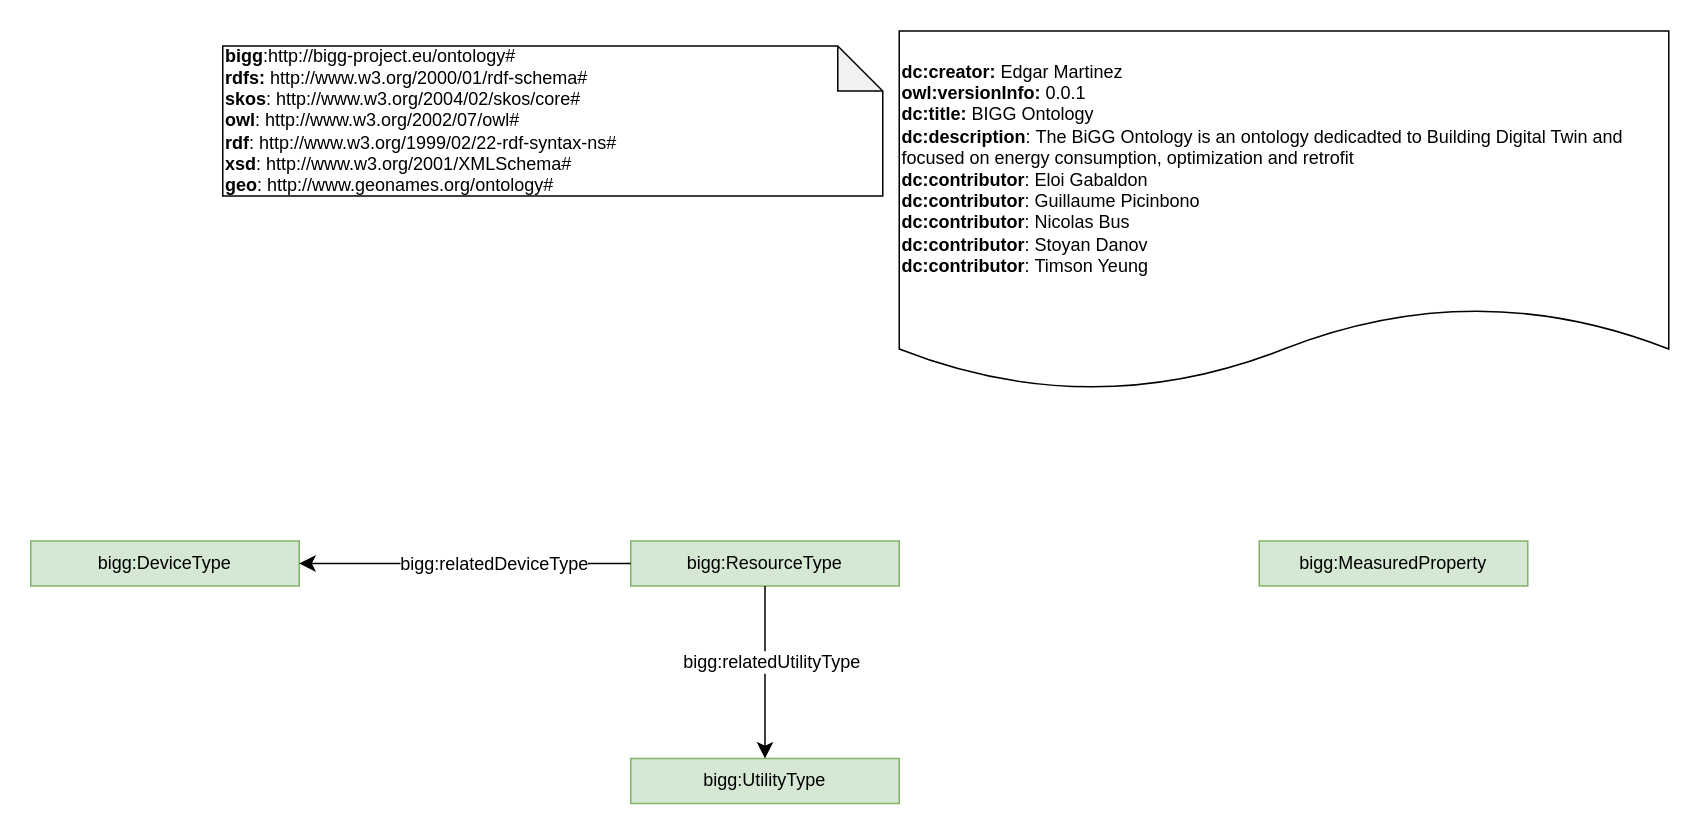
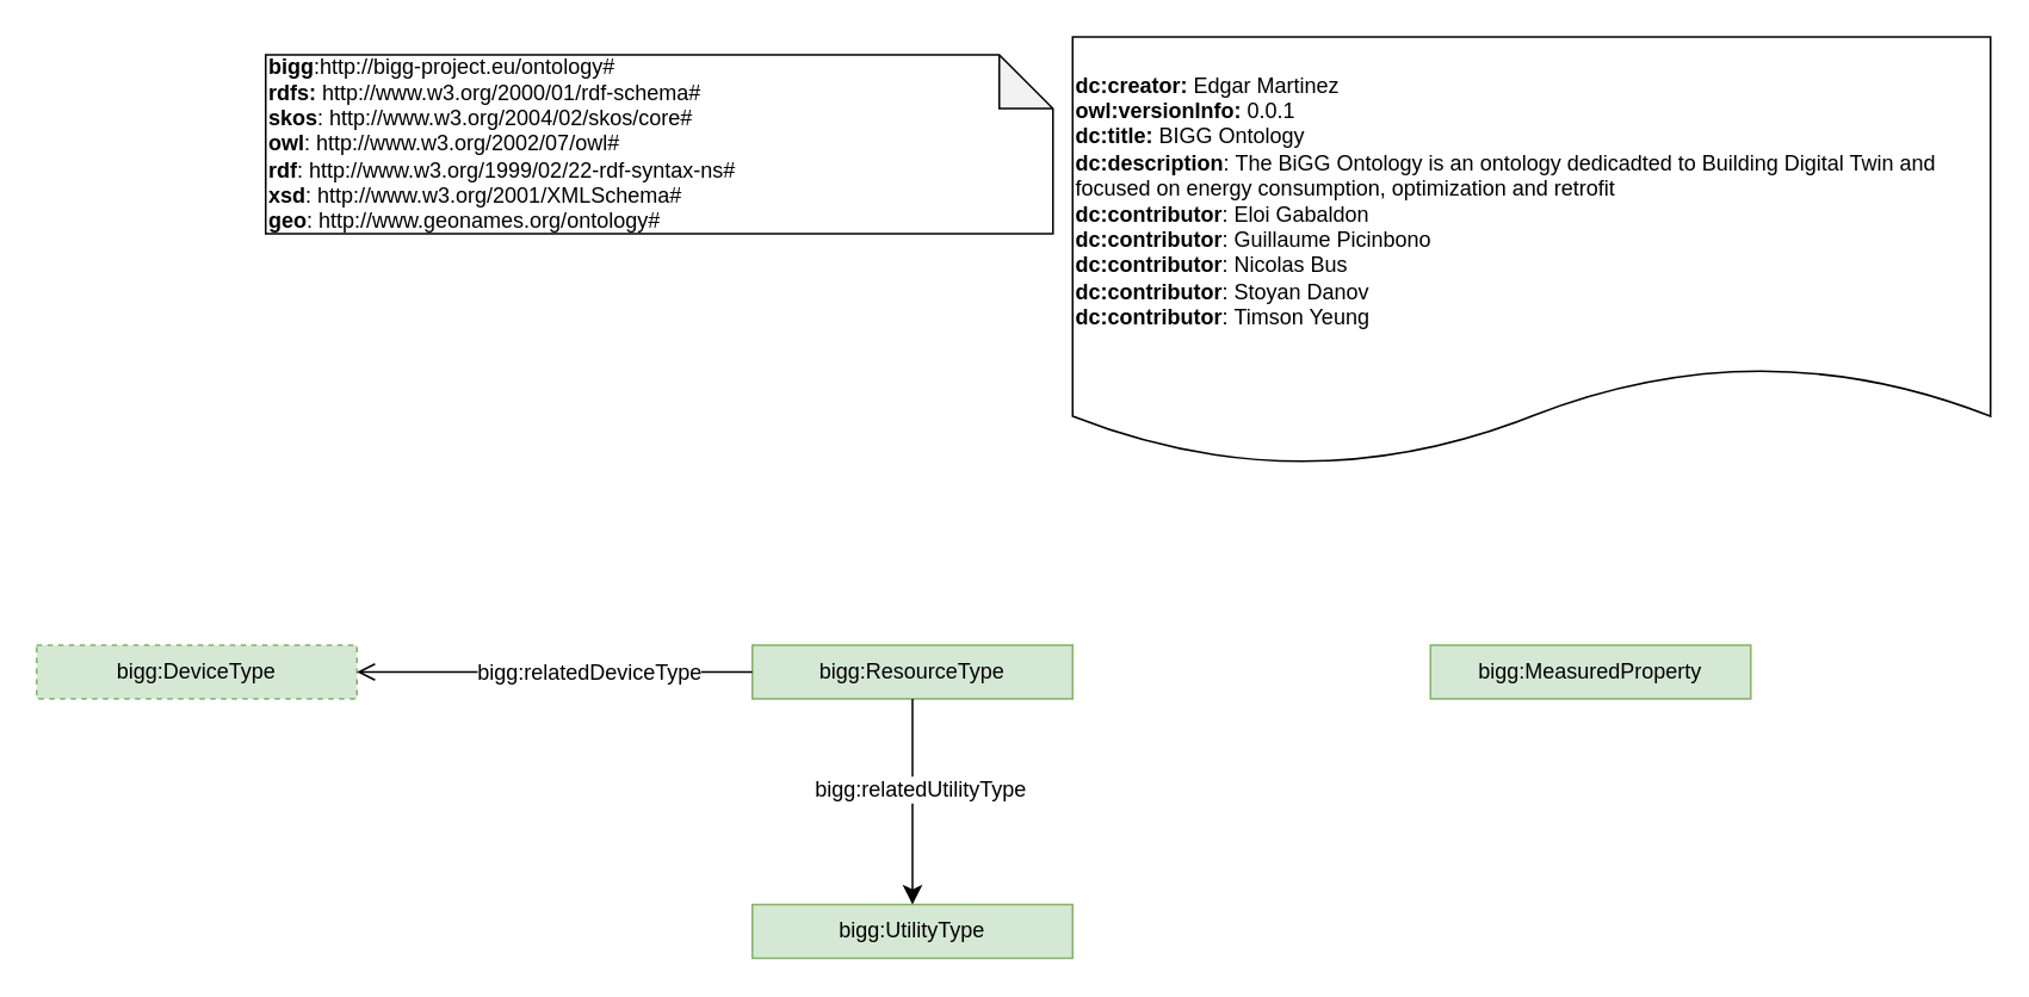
  <mxCell id="0" />
  <mxCell id="1" parent="0" />
  <mxCell id="2" value="&lt;div&gt;&lt;b&gt;bigg&lt;/b&gt;:http://bigg-project.eu/ontology#&lt;/div&gt;&lt;div&gt;&lt;/div&gt;&lt;b&gt;rdfs:&lt;/b&gt; http://www.w3.org/2000/01/rdf-schema#&lt;br&gt;&lt;div&gt;&lt;span style=&quot;background-color: initial;&quot;&gt;&lt;b&gt;skos&lt;/b&gt;: http://www.w3.org/2004/02/skos/core#&lt;/span&gt;&lt;br&gt;&lt;/div&gt;&lt;div&gt;&lt;b&gt;owl&lt;/b&gt;: http://www.w3.org/2002/07/owl#&lt;/div&gt;&lt;div&gt;&lt;span style=&quot;background-color: initial;&quot;&gt;&lt;b&gt;rdf&lt;/b&gt;: http://www.w3.org/1999/02/22-rdf-syntax-ns#&lt;/span&gt;&lt;br&gt;&lt;/div&gt;&lt;div&gt;&lt;b&gt;xsd&lt;/b&gt;: http://www.w3.org/2001/XMLSchema#&lt;/div&gt;&lt;div&gt;&lt;span style=&quot;background-color: initial;&quot;&gt;&lt;b&gt;geo&lt;/b&gt;: http://www.geonames.org/ontology#&lt;/span&gt;&lt;/div&gt;" style="shape=note;whiteSpace=wrap;html=1;backgroundOutline=1;darkOpacity=0.05;align=left;" parent="1" vertex="1"><mxGeometry x="148" y="30" width="440" height="100" as="geometry" /></mxCell>
  <mxCell id="3" value="&lt;div&gt;&lt;b&gt;dc:creator:&lt;/b&gt;&amp;nbsp;Edgar Martinez&lt;/div&gt;&lt;div&gt;&lt;b&gt;owl:versionInfo:&lt;/b&gt; 0.0.1&lt;/div&gt;&lt;div&gt;&lt;b&gt;dc:title:&lt;/b&gt;&amp;nbsp;BIGG Ontology&lt;/div&gt;&lt;div&gt;&lt;b&gt;dc:description&lt;/b&gt;:&amp;nbsp;The BiGG Ontology is an ontology dedicadted to Building Digital Twin and focused on energy consumption, optimization and retrofit&lt;/div&gt;&lt;div&gt;&lt;b&gt;dc:contributor&lt;/b&gt;:&amp;nbsp;Eloi Gabaldon&lt;/div&gt;&lt;div&gt;&lt;b&gt;dc:contributor&lt;/b&gt;:&amp;nbsp;Guillaume Picinbono&lt;br&gt;&lt;/div&gt;&lt;div&gt;&lt;b&gt;dc:contributor&lt;/b&gt;:&amp;nbsp;&lt;span style=&quot;background-color: rgb(255, 255, 255);&quot;&gt;Nicolas Bus&lt;br&gt;&lt;/span&gt;&lt;/div&gt;&lt;div&gt;&lt;span style=&quot;background-color: rgb(255, 255, 255);&quot;&gt;&lt;b&gt;dc:contributor&lt;/b&gt;:&amp;nbsp;Stoyan Danov&lt;br&gt;&lt;/span&gt;&lt;/div&gt;&lt;div&gt;&lt;span style=&quot;background-color: rgb(255, 255, 255);&quot;&gt;&lt;b&gt;dc:contributor&lt;/b&gt;:&amp;nbsp;Timson Yeung&lt;/span&gt;&lt;/div&gt;" style="shape=document;whiteSpace=wrap;html=1;boundedLbl=1;labelBackgroundColor=#ffffff;strokeColor=#000000;fontSize=12;fontColor=#000000;size=0.233;align=left;" parent="1" vertex="1"><mxGeometry x="599" y="20" width="513" height="240" as="geometry" /></mxCell>
  <mxCell id="4" value="bigg:ResourceType" style="rounded=0;whiteSpace=wrap;html=1;snapToPoint=1;points=[[0.1,0],[0.2,0],[0.3,0],[0.4,0],[0.5,0],[0.6,0],[0.7,0],[0.8,0],[0.9,0],[0,0.1],[0,0.3],[0,0.5],[0,0.7],[0,0.9],[0.1,1],[0.2,1],[0.3,1],[0.4,1],[0.5,1],[0.6,1],[0.7,1],[0.8,1],[0.9,1],[1,0.1],[1,0.3],[1,0.5],[1,0.7],[1,0.9]];fillColor=#d5e8d4;strokeColor=#82b366;" parent="1" vertex="1"><mxGeometry x="420" y="360" width="179" height="30" as="geometry" /></mxCell>
- <mxCell id="5" value="bigg:MeasuredProperty" style="rounded=0;whiteSpace=wrap;html=1;snapToPoint=1;points=[[0.1,0],[0.2,0],[0.3,0],[0.4,0],[0.5,0],[0.6,0],[0.7,0],[0.8,0],[0.9,0],[0,0.1],[0,0.3],[0,0.5],[0,0.7],[0,0.9],[0.1,1],[0.2,1],[0.3,1],[0.4,1],[0.5,1],[0.6,1],[0.7,1],[0.8,1],[0.9,1],[1,0.1],[1,0.3],[1,0.5],[1,0.7],[1,0.9]];fillColor=#d5e8d4;strokeColor=#82b366;" parent="1" vertex="1"><mxGeometry x="839" y="360" width="179" height="30" as="geometry" /></mxCell>
+ <mxCell id="5" value="bigg:MeasuredProperty" style="rounded=0;whiteSpace=wrap;html=1;snapToPoint=1;points=[[0.1,0],[0.2,0],[0.3,0],[0.4,0],[0.5,0],[0.6,0],[0.7,0],[0.8,0],[0.9,0],[0,0.1],[0,0.3],[0,0.5],[0,0.7],[0,0.9],[0.1,1],[0.2,1],[0.3,1],[0.4,1],[0.5,1],[0.6,1],[0.7,1],[0.8,1],[0.9,1],[1,0.1],[1,0.3],[1,0.5],[1,0.7],[1,0.9]];fillColor=#d5e8d4;strokeColor=#82b366;" parent="1" vertex="1"><mxGeometry x="799" y="360" width="179" height="30" as="geometry" /></mxCell>
  <mxCell id="6" value="bigg:UtilityType" style="rounded=0;whiteSpace=wrap;html=1;snapToPoint=1;points=[[0.1,0],[0.2,0],[0.3,0],[0.4,0],[0.5,0],[0.6,0],[0.7,0],[0.8,0],[0.9,0],[0,0.1],[0,0.3],[0,0.5],[0,0.7],[0,0.9],[0.1,1],[0.2,1],[0.3,1],[0.4,1],[0.5,1],[0.6,1],[0.7,1],[0.8,1],[0.9,1],[1,0.1],[1,0.3],[1,0.5],[1,0.7],[1,0.9]];fillColor=#d5e8d4;strokeColor=#82b366;" parent="1" vertex="1"><mxGeometry x="420" y="505" width="179" height="30" as="geometry" /></mxCell>
- <mxCell id="7" value="bigg:DeviceType" style="rounded=0;whiteSpace=wrap;html=1;snapToPoint=1;points=[[0.1,0],[0.2,0],[0.3,0],[0.4,0],[0.5,0],[0.6,0],[0.7,0],[0.8,0],[0.9,0],[0,0.1],[0,0.3],[0,0.5],[0,0.7],[0,0.9],[0.1,1],[0.2,1],[0.3,1],[0.4,1],[0.5,1],[0.6,1],[0.7,1],[0.8,1],[0.9,1],[1,0.1],[1,0.3],[1,0.5],[1,0.7],[1,0.9]];fillColor=#d5e8d4;strokeColor=#82b366;" parent="1" vertex="1"><mxGeometry x="20" y="360" width="179" height="30" as="geometry" /></mxCell>
+ <mxCell id="7" value="bigg:DeviceType" style="rounded=0;whiteSpace=wrap;html=1;snapToPoint=1;points=[[0.1,0],[0.2,0],[0.3,0],[0.4,0],[0.5,0],[0.6,0],[0.7,0],[0.8,0],[0.9,0],[0,0.1],[0,0.3],[0,0.5],[0,0.7],[0,0.9],[0.1,1],[0.2,1],[0.3,1],[0.4,1],[0.5,1],[0.6,1],[0.7,1],[0.8,1],[0.9,1],[1,0.1],[1,0.3],[1,0.5],[1,0.7],[1,0.9]];fillColor=#d5e8d4;strokeColor=#82b366;dashed=1;" parent="1" vertex="1"><mxGeometry x="20" y="360" width="179" height="30" as="geometry" /></mxCell>
  <mxCell id="8" value="" style="endArrow=classic;html=1;endSize=8;arcSize=0;rounded=0;entryX=0.5;entryY=0;entryDx=0;entryDy=0;exitX=0.5;exitY=1;exitDx=0;exitDy=0;" parent="1" source="4" target="6" edge="1"><mxGeometry width="50" height="50" relative="1" as="geometry"><mxPoint x="359" y="420" as="sourcePoint" /><mxPoint y="375" as="targetPoint" x="199" /></mxGeometry></mxCell>
  <mxCell id="9" value="&lt;div&gt;bigg:relatedUtilityType&lt;/div&gt;" style="text;html=1;align=center;verticalAlign=middle;resizable=0;points=[];labelBackgroundColor=#ffffff;" parent="8" vertex="1" connectable="0"><mxGeometry x="-0.127" relative="1" as="geometry"><mxPoint x="4" as="offset" /></mxGeometry></mxCell>
- <mxCell id="10" value="" style="endArrow=classic;html=1;exitX=0;exitY=0.5;exitDx=0;exitDy=0;endSize=8;arcSize=0;rounded=0;entryX=1;entryY=0.5;entryDx=0;entryDy=0;" parent="1" source="4" target="7" edge="1"><mxGeometry width="50" height="50" relative="1" as="geometry"><mxPoint x="430" y="385" as="sourcePoint" /><mxPoint x="299" y="310" as="targetPoint" /></mxGeometry></mxCell>
+ <mxCell id="10" value="" style="endArrow=open;html=1;exitX=0;exitY=0.5;exitDx=0;exitDy=0;endSize=8;arcSize=0;rounded=0;entryX=1;entryY=0.5;entryDx=0;entryDy=0;" parent="1" source="4" target="7" edge="1"><mxGeometry width="50" height="50" relative="1" as="geometry"><mxPoint x="430" y="385" as="sourcePoint" /><mxPoint x="299" y="310" as="targetPoint" /></mxGeometry></mxCell>
  <mxCell id="11" value="&lt;div&gt;bigg:relatedDeviceType&lt;/div&gt;" style="text;html=1;align=center;verticalAlign=middle;resizable=0;points=[];labelBackgroundColor=#ffffff;" parent="10" vertex="1" connectable="0"><mxGeometry x="-0.127" relative="1" as="geometry"><mxPoint x="4" as="offset" /></mxGeometry></mxCell>
